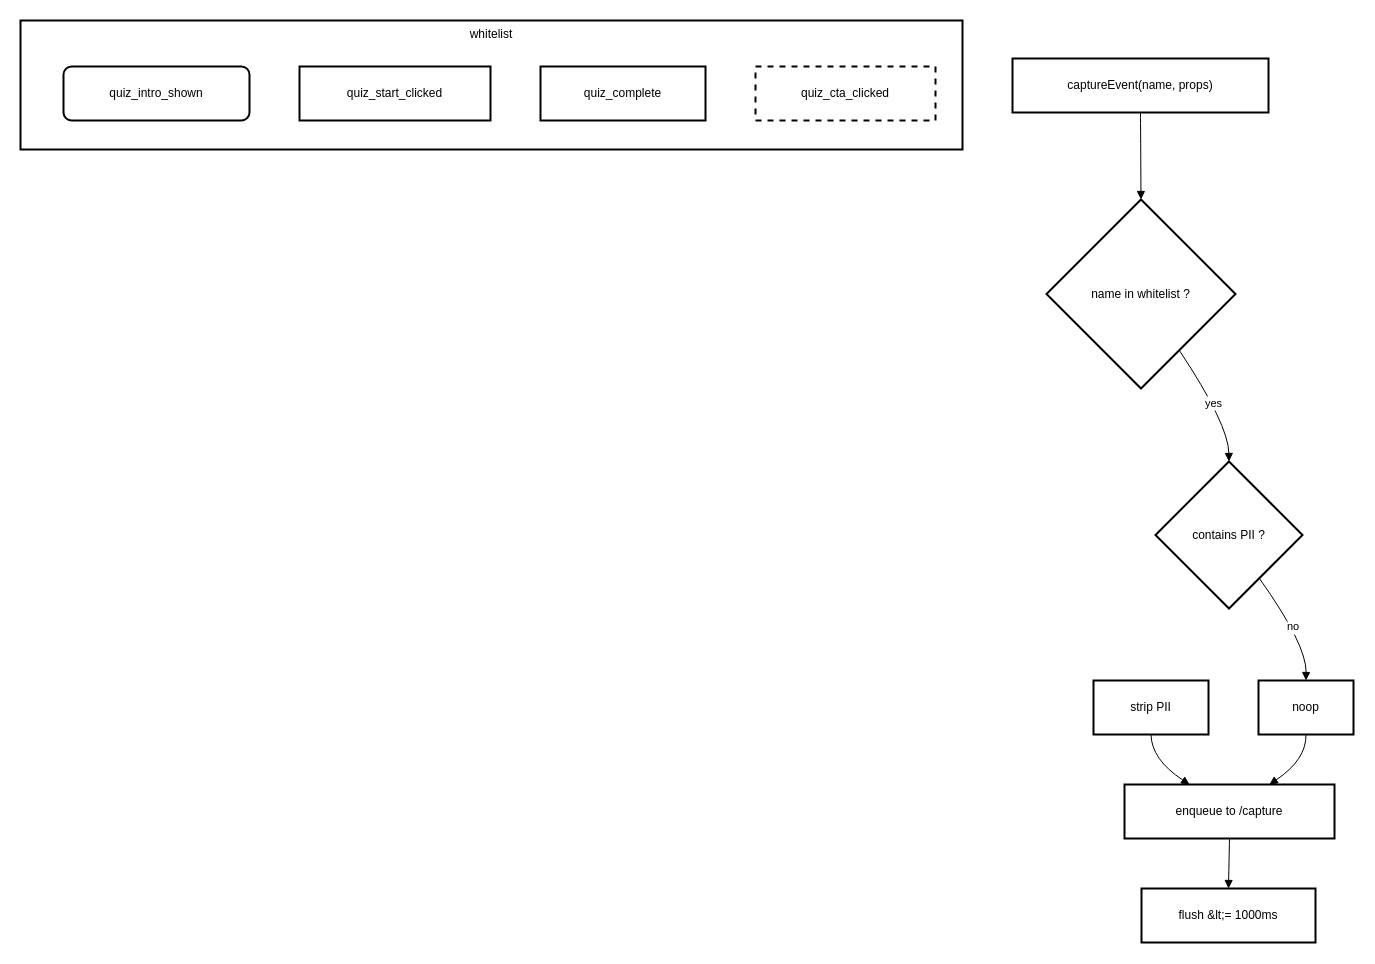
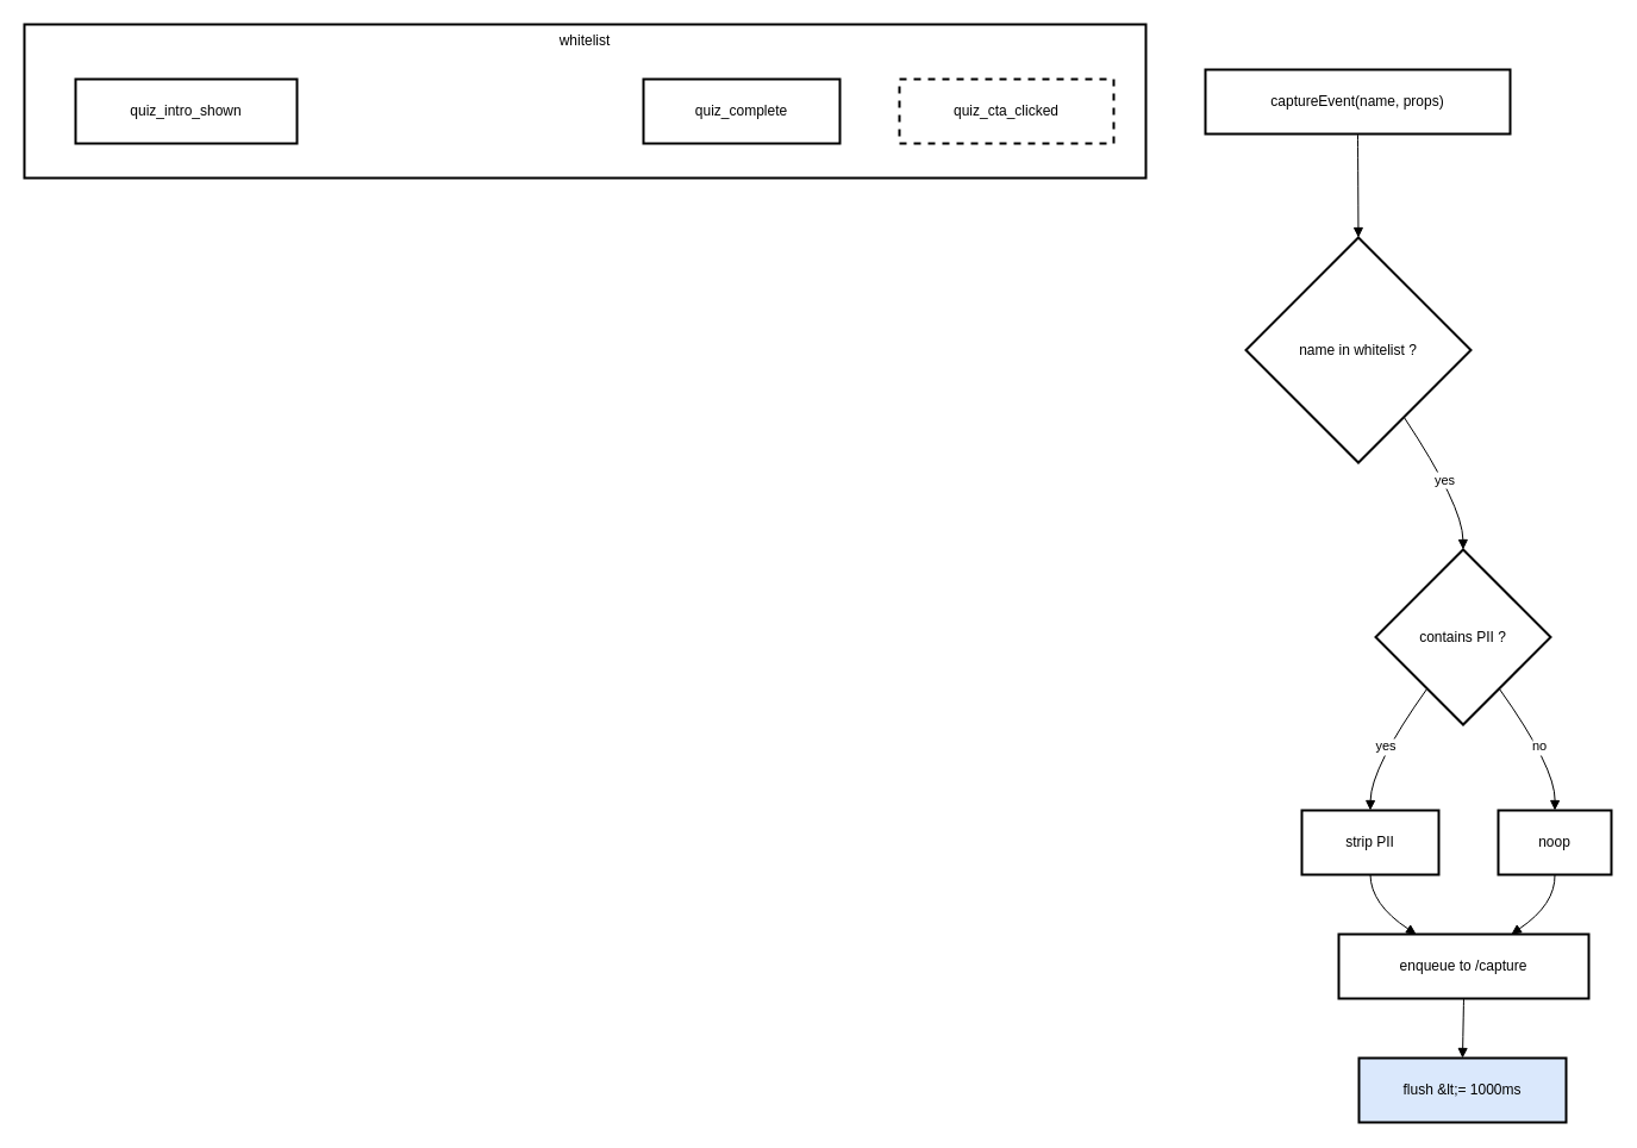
  <mxCell id="0" />
  <mxCell id="1" parent="0" />
  <mxCell id="2" value="whitelist" style="whiteSpace=wrap;strokeWidth=2;verticalAlign=top;" vertex="1" parent="1"><mxGeometry x="20" y="20" width="942" height="129" as="geometry" /></mxCell>
- <mxCell id="3" value="quiz_intro_shown" style="whiteSpace=wrap;strokeWidth=2;rounded=1;" vertex="1" parent="2"><mxGeometry x="43" y="46" width="186" height="54" as="geometry" /></mxCell>
- <mxCell id="4" value="quiz_start_clicked" style="whiteSpace=wrap;strokeWidth=2;" vertex="1" parent="2"><mxGeometry x="279" y="46" width="191" height="54" as="geometry" /></mxCell>
+ <mxCell id="3" value="quiz_intro_shown" style="whiteSpace=wrap;strokeWidth=2;" vertex="1" parent="2"><mxGeometry x="43" y="46" width="186" height="54" as="geometry" /></mxCell>
  <mxCell id="5" value="quiz_complete" style="whiteSpace=wrap;strokeWidth=2;" vertex="1" parent="2"><mxGeometry x="520" y="46" width="165" height="54" as="geometry" /></mxCell>
  <mxCell id="6" value="quiz_cta_clicked" style="whiteSpace=wrap;strokeWidth=2;dashed=1;" vertex="1" parent="2"><mxGeometry x="735" y="46" width="180" height="54" as="geometry" /></mxCell>
  <mxCell id="7" value="captureEvent(name, props)" style="whiteSpace=wrap;strokeWidth=2;" vertex="1" parent="1"><mxGeometry x="1012" y="58" width="256" height="54" as="geometry" /></mxCell>
  <mxCell id="8" value="name in whitelist ?" style="rhombus;strokeWidth=2;whiteSpace=wrap;" vertex="1" parent="1"><mxGeometry x="1046" y="199" width="189" height="189" as="geometry" /></mxCell>
  <mxCell id="9" value="contains PII ?" style="rhombus;strokeWidth=2;whiteSpace=wrap;" vertex="1" parent="1"><mxGeometry x="1155" y="461" width="147" height="147" as="geometry" /></mxCell>
  <mxCell id="10" value="strip PII" style="whiteSpace=wrap;strokeWidth=2;" vertex="1" parent="1"><mxGeometry x="1093" y="680" width="115" height="54" as="geometry" /></mxCell>
  <mxCell id="11" value="noop" style="whiteSpace=wrap;strokeWidth=2;" vertex="1" parent="1"><mxGeometry x="1258" y="680" width="95" height="54" as="geometry" /></mxCell>
  <mxCell id="12" value="enqueue to /capture" style="whiteSpace=wrap;strokeWidth=2;" vertex="1" parent="1"><mxGeometry x="1124" y="784" width="210" height="54" as="geometry" /></mxCell>
- <mxCell id="13" value="flush &amp;lt;= 1000ms" style="whiteSpace=wrap;strokeWidth=2;" vertex="1" parent="1"><mxGeometry x="1141" y="888" width="174" height="54" as="geometry" /></mxCell>
+ <mxCell id="13" value="flush &amp;lt;= 1000ms" style="whiteSpace=wrap;strokeWidth=2;fillColor=#dae8fc;" vertex="1" parent="1"><mxGeometry x="1141" y="888" width="174" height="54" as="geometry" /></mxCell>
  <mxCell id="14" value="" style="curved=1;startArrow=none;endArrow=block;exitX=0.5;exitY=0.99;entryX=0.5;entryY=0;rounded=0;" edge="1" parent="1" source="7" target="8"><mxGeometry relative="1" as="geometry"><Array as="points" /></mxGeometry></mxCell>
  <mxCell id="15" value="yes" style="curved=1;startArrow=none;endArrow=block;exitX=0.84;exitY=1;entryX=0.5;entryY=0;rounded=0;" edge="1" parent="1" source="8" target="9"><mxGeometry relative="1" as="geometry"><Array as="points"><mxPoint x="1228" y="424" /></Array></mxGeometry></mxCell>
+ <mxCell id="16" value="yes" style="curved=1;startArrow=none;endArrow=block;exitX=0.15;exitY=1;entryX=0.5;entryY=0;rounded=0;" edge="1" parent="1" source="9" target="10"><mxGeometry relative="1" as="geometry"><Array as="points"><mxPoint x="1151" y="644" /></Array></mxGeometry></mxCell>
  <mxCell id="17" value="no" style="curved=1;startArrow=none;endArrow=block;exitX=0.85;exitY=1;entryX=0.5;entryY=0;rounded=0;" edge="1" parent="1" source="9" target="11"><mxGeometry relative="1" as="geometry"><Array as="points"><mxPoint x="1306" y="644" /></Array></mxGeometry></mxCell>
  <mxCell id="18" value="" style="curved=1;startArrow=none;endArrow=block;exitX=0.5;exitY=1;entryX=0.31;entryY=0;rounded=0;" edge="1" parent="1" source="10" target="12"><mxGeometry relative="1" as="geometry"><Array as="points"><mxPoint x="1151" y="759" /></Array></mxGeometry></mxCell>
  <mxCell id="19" value="" style="curved=1;startArrow=none;endArrow=block;exitX=0.5;exitY=1;entryX=0.69;entryY=0;rounded=0;" edge="1" parent="1" source="11" target="12"><mxGeometry relative="1" as="geometry"><Array as="points"><mxPoint x="1306" y="759" /></Array></mxGeometry></mxCell>
  <mxCell id="20" value="" style="curved=1;startArrow=none;endArrow=block;exitX=0.5;exitY=1;entryX=0.5;entryY=0;rounded=0;" edge="1" parent="1" source="12" target="13"><mxGeometry relative="1" as="geometry"><Array as="points" /></mxGeometry></mxCell>
